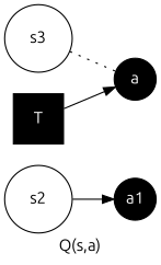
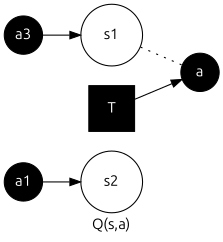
  digraph {
    fontname=Ubuntu
    label="Q(s,a)"
    rankdir=LR
    node [fillcolor=black fixedsize=true fontcolor=white fontname=Ubuntu shape=circle style=filled]
    edge [fontname=Ubuntu]
    n1 [fillcolor=white fontcolor=black label=s2 width=0.8]
-   n3 [fillcolor=white fontcolor=black label=s3 width=0.8]
+   n2 [label=a3 width=0.5]
+   n3 [fillcolor=white fontcolor=black label=s1 width=0.8]
    n4 [label=a width=0.5]
    n5 [label=a1 width=0.5]
    n6 [label=T shape=square width=0.6]
+   n2 -> n3
    n3 -> n4 [arrowhead=none style=dotted]
-   n1 -> n5
+   n5 -> n1
    n6 -> n4
  }
